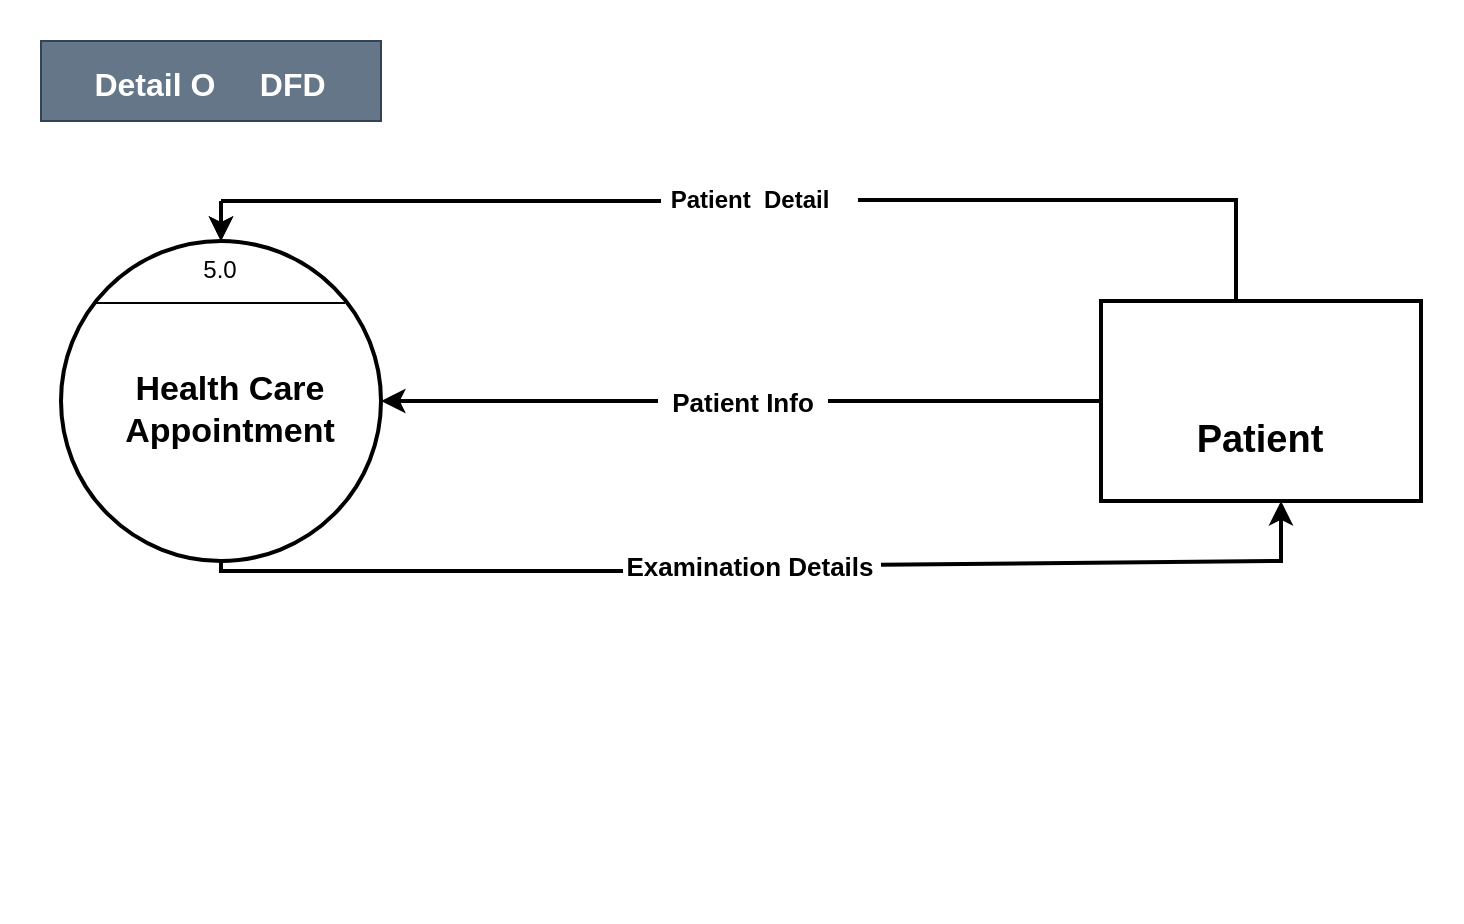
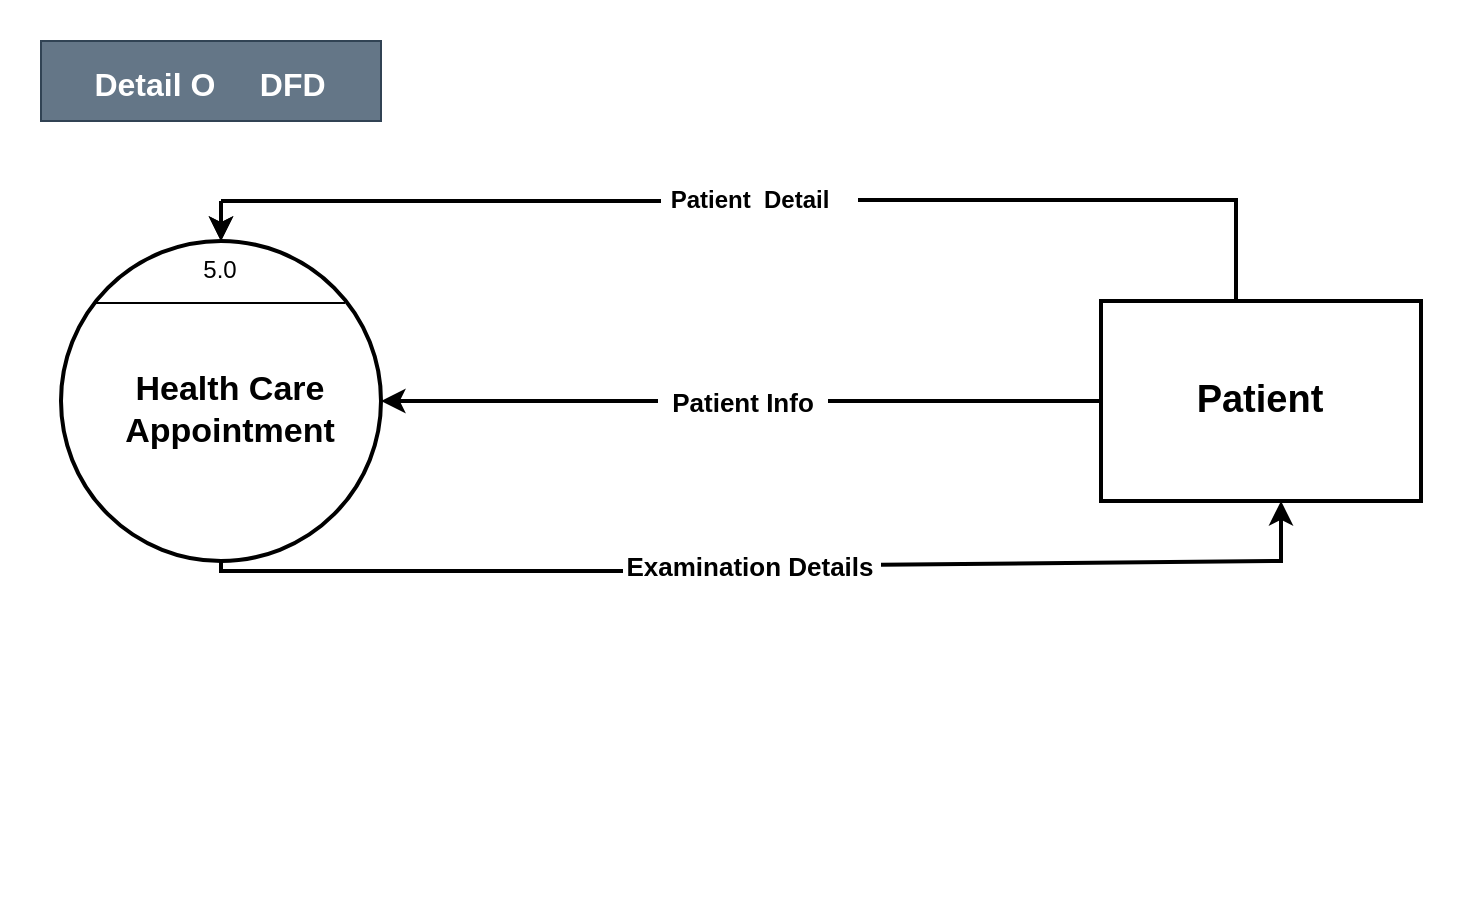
  <mxCell id="0" />
  <mxCell id="1" parent="0" />
  <mxCell id="2" value="&lt;pre&gt;&lt;br&gt;&lt;/pre&gt;" style="ellipse;whiteSpace=wrap;html=1;strokeWidth=2;" vertex="1" parent="1"><mxGeometry x="30" y="120" width="160" height="160" as="geometry" /></mxCell>
  <mxCell id="3" value="" style="rounded=0;whiteSpace=wrap;html=1;strokeWidth=2;" vertex="1" parent="1"><mxGeometry x="550" y="150" width="160" height="100" as="geometry" /></mxCell>
  <mxCell id="4" value="" style="endArrow=none;html=1;rounded=0;exitX=0.088;exitY=0.194;exitDx=0;exitDy=0;exitPerimeter=0;" edge="1" parent="1"><mxGeometry width="50" height="50" relative="1" as="geometry"><mxPoint x="46.08" y="151.04" as="sourcePoint" /><mxPoint x="172" y="151" as="targetPoint" /><Array as="points" /></mxGeometry></mxCell>
  <mxCell id="5" value="5.0" style="text;html=1;strokeColor=none;fillColor=none;align=center;verticalAlign=middle;whiteSpace=wrap;rounded=0;" vertex="1" parent="1"><mxGeometry x="80" y="120" width="60" height="30" as="geometry" /></mxCell>
  <mxCell id="6" value="&lt;font style=&quot;font-size: 17px;&quot;&gt;&lt;b&gt;Health Care&lt;br&gt;Appointment&lt;/b&gt;&lt;/font&gt;" style="text;html=1;strokeColor=none;fillColor=none;align=center;verticalAlign=middle;whiteSpace=wrap;rounded=0;" vertex="1" parent="1"><mxGeometry x="50" y="170" width="130" height="70" as="geometry" /></mxCell>
- <mxCell id="7" value="&lt;font style=&quot;font-size: 19px;&quot;&gt;&lt;b&gt;Patient&lt;/b&gt;&lt;/font&gt;" style="text;html=1;strokeColor=none;fillColor=none;align=center;verticalAlign=middle;whiteSpace=wrap;rounded=0;" vertex="1" parent="1"><mxGeometry x="590" y="200" width="80" height="40" as="geometry" /></mxCell>
+ <mxCell id="7" value="&lt;font style=&quot;font-size: 19px;&quot;&gt;&lt;b&gt;Patient&lt;/b&gt;&lt;/font&gt;" style="text;html=1;strokeColor=none;fillColor=none;align=center;verticalAlign=middle;whiteSpace=wrap;rounded=0;" vertex="1" parent="1"><mxGeometry x="590" y="180" width="80" height="40" as="geometry" /></mxCell>
  <mxCell id="8" value="" style="shape=partialRectangle;whiteSpace=wrap;html=1;bottom=0;right=0;fillColor=none;rotation=90;strokeWidth=2;" vertex="1" parent="1"><mxGeometry x="498.5" y="30.5" width="50" height="188" as="geometry" /></mxCell>
  <mxCell id="9" value="&lt;b&gt;Patient&amp;nbsp; Detail&lt;/b&gt;" style="text;html=1;strokeColor=none;fillColor=none;align=center;verticalAlign=middle;whiteSpace=wrap;rounded=0;" vertex="1" parent="1"><mxGeometry x="330" y="90" width="90" height="20" as="geometry" /></mxCell>
  <mxCell id="10" value="" style="endArrow=classic;html=1;rounded=0;entryX=0.25;entryY=0;entryDx=0;entryDy=0;strokeWidth=2;" edge="1" parent="1"><mxGeometry width="50" height="50" relative="1" as="geometry"><mxPoint x="110" y="100" as="sourcePoint" /><mxPoint x="110" y="120" as="targetPoint" /><Array as="points" /></mxGeometry></mxCell>
  <mxCell id="11" value="" style="endArrow=none;html=1;rounded=0;strokeWidth=2;entryX=0;entryY=0.5;entryDx=0;entryDy=0;" edge="1" parent="1" target="9"><mxGeometry width="50" height="50" relative="1" as="geometry"><mxPoint x="110" y="100" as="sourcePoint" /><mxPoint x="320" y="100" as="targetPoint" /></mxGeometry></mxCell>
  <mxCell id="12" value="" style="endArrow=classic;html=1;rounded=0;strokeWidth=2;exitX=0;exitY=0.5;exitDx=0;exitDy=0;entryX=1;entryY=0.5;entryDx=0;entryDy=0;" edge="1" parent="1" source="3" target="2"><mxGeometry relative="1" as="geometry"><mxPoint x="550" y="197" as="sourcePoint" /><mxPoint x="190" y="192.96" as="targetPoint" /></mxGeometry></mxCell>
  <mxCell id="13" value="&lt;font size=&quot;1&quot; style=&quot;&quot;&gt;&lt;b style=&quot;font-size: 13px;&quot;&gt;&amp;nbsp; Patient Info&amp;nbsp;&amp;nbsp;&lt;/b&gt;&lt;/font&gt;" style="edgeLabel;resizable=0;html=1;align=center;verticalAlign=middle;" connectable="0" vertex="1" parent="12"><mxGeometry relative="1" as="geometry" /></mxCell>
  <mxCell id="14" value="" style="endArrow=classic;html=1;rounded=0;entryX=0.25;entryY=0;entryDx=0;entryDy=0;strokeWidth=2;" edge="1" parent="1"><mxGeometry width="50" height="50" relative="1" as="geometry"><mxPoint x="110" y="100" as="sourcePoint" /><mxPoint x="110" y="120" as="targetPoint" /><Array as="points" /></mxGeometry></mxCell>
  <mxCell id="15" value="" style="endArrow=none;html=1;rounded=0;strokeWidth=2;" edge="1" parent="1"><mxGeometry width="50" height="50" relative="1" as="geometry"><mxPoint x="110" y="100" as="sourcePoint" /><mxPoint x="310" y="100" as="targetPoint" /></mxGeometry></mxCell>
  <mxCell id="16" value="" style="endArrow=none;html=1;rounded=0;strokeWidth=2;" edge="1" parent="1" target="18"><mxGeometry width="50" height="50" relative="1" as="geometry"><mxPoint x="640" y="280" as="sourcePoint" /><mxPoint x="420" y="280" as="targetPoint" /></mxGeometry></mxCell>
  <mxCell id="17" value="" style="endArrow=classic;html=1;rounded=0;entryX=0.25;entryY=0;entryDx=0;entryDy=0;strokeWidth=2;" edge="1" parent="1"><mxGeometry width="50" height="50" relative="1" as="geometry"><mxPoint x="640" y="281" as="sourcePoint" /><mxPoint x="640" y="250" as="targetPoint" /><Array as="points" /></mxGeometry></mxCell>
  <mxCell id="18" value="&lt;b&gt;&lt;font style=&quot;font-size: 13px;&quot;&gt;Examination Details&lt;/font&gt;&lt;/b&gt;" style="text;html=1;strokeColor=none;fillColor=none;align=center;verticalAlign=middle;whiteSpace=wrap;rounded=0;" vertex="1" parent="1"><mxGeometry x="310" y="270" width="130" height="25" as="geometry" /></mxCell>
  <mxCell id="19" value="" style="shape=partialRectangle;whiteSpace=wrap;html=1;top=0;left=0;fillColor=none;rotation=90;strokeWidth=2;" vertex="1" parent="1"><mxGeometry x="207.5" y="182.5" width="5" height="200" as="geometry" /></mxCell>
  <mxCell id="20" value="&lt;h1&gt;&lt;br&gt;&lt;/h1&gt;" style="text;html=1;strokeColor=none;fillColor=none;spacing=5;spacingTop=-20;whiteSpace=wrap;overflow=hidden;rounded=0;movable=0;resizable=0;rotatable=0;deletable=0;editable=0;locked=1;connectable=0;" vertex="1" parent="1"><mxGeometry x="290" y="320" width="190" height="120" as="geometry" /></mxCell>
  <mxCell id="21" value="&lt;h1&gt;&lt;b&gt;&lt;font style=&quot;font-size: 16px;&quot;&gt;Detail O&amp;nbsp; &amp;nbsp; &amp;nbsp;DFD&lt;/font&gt;&lt;/b&gt;&lt;/h1&gt;" style="text;html=1;strokeColor=#314354;fillColor=#647687;align=center;verticalAlign=middle;whiteSpace=wrap;rounded=0;fontColor=#ffffff;" vertex="1" parent="1"><mxGeometry x="20" width="170" height="40" as="geometry" y="20" /></mxCell>
